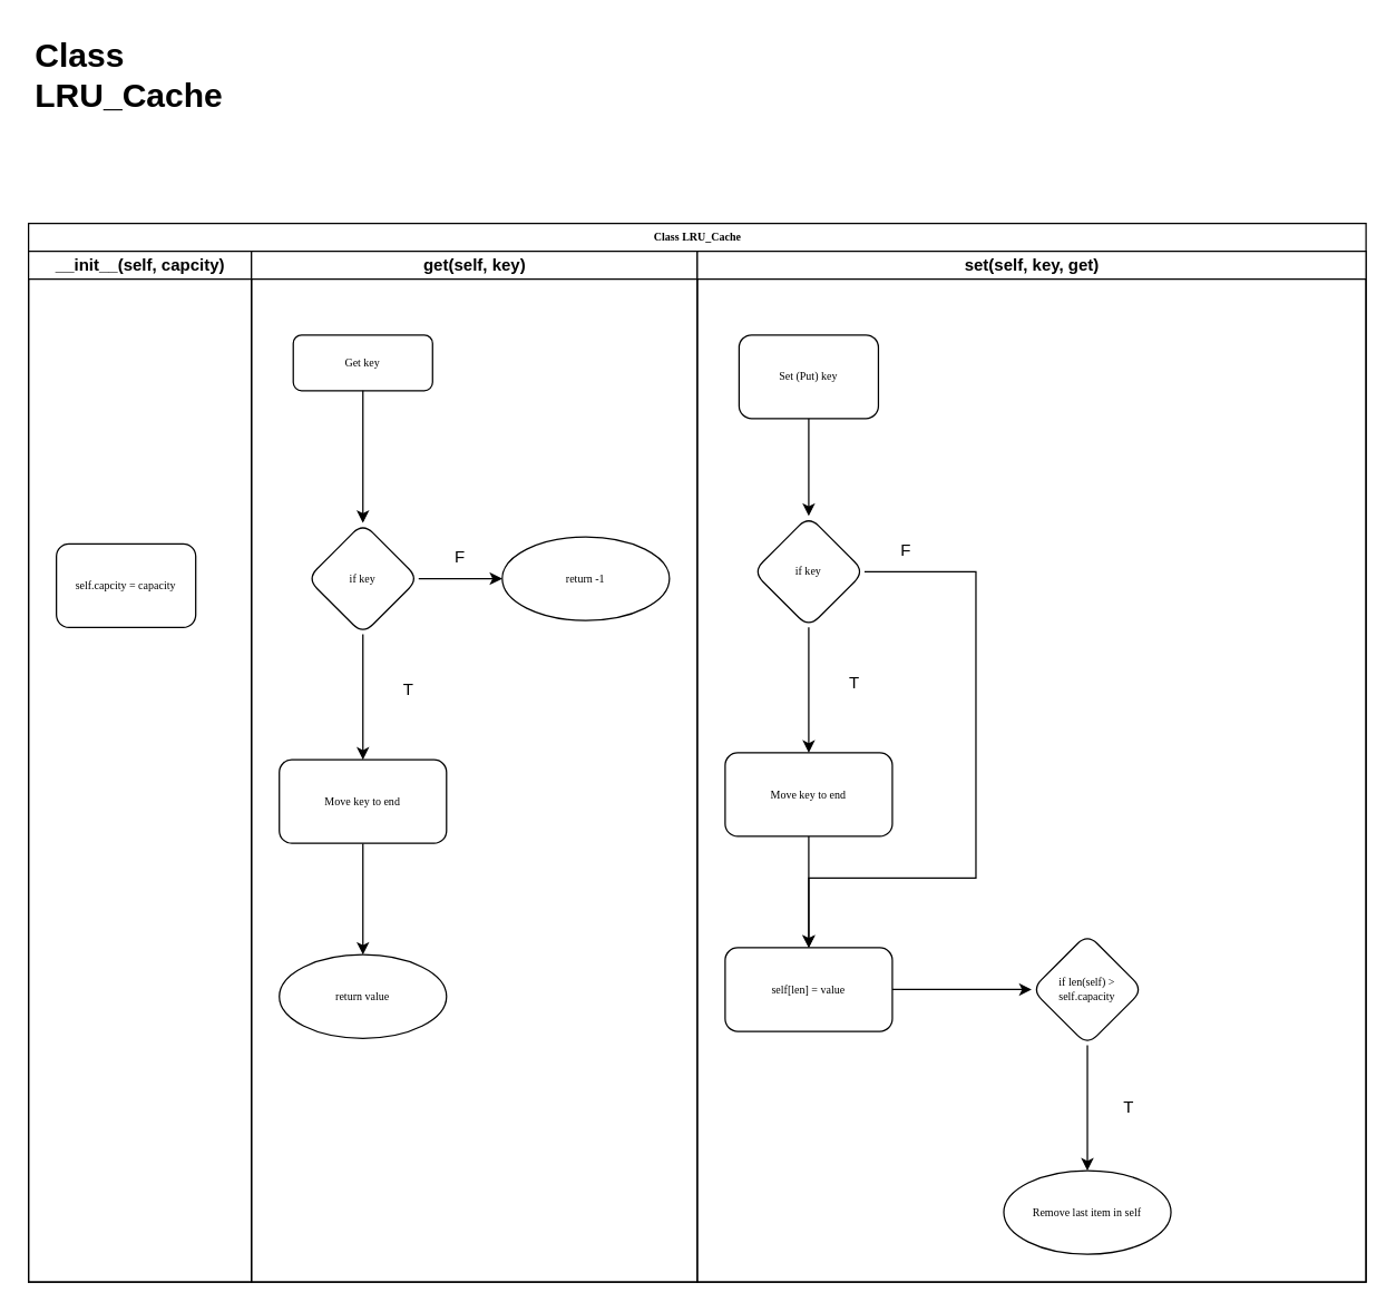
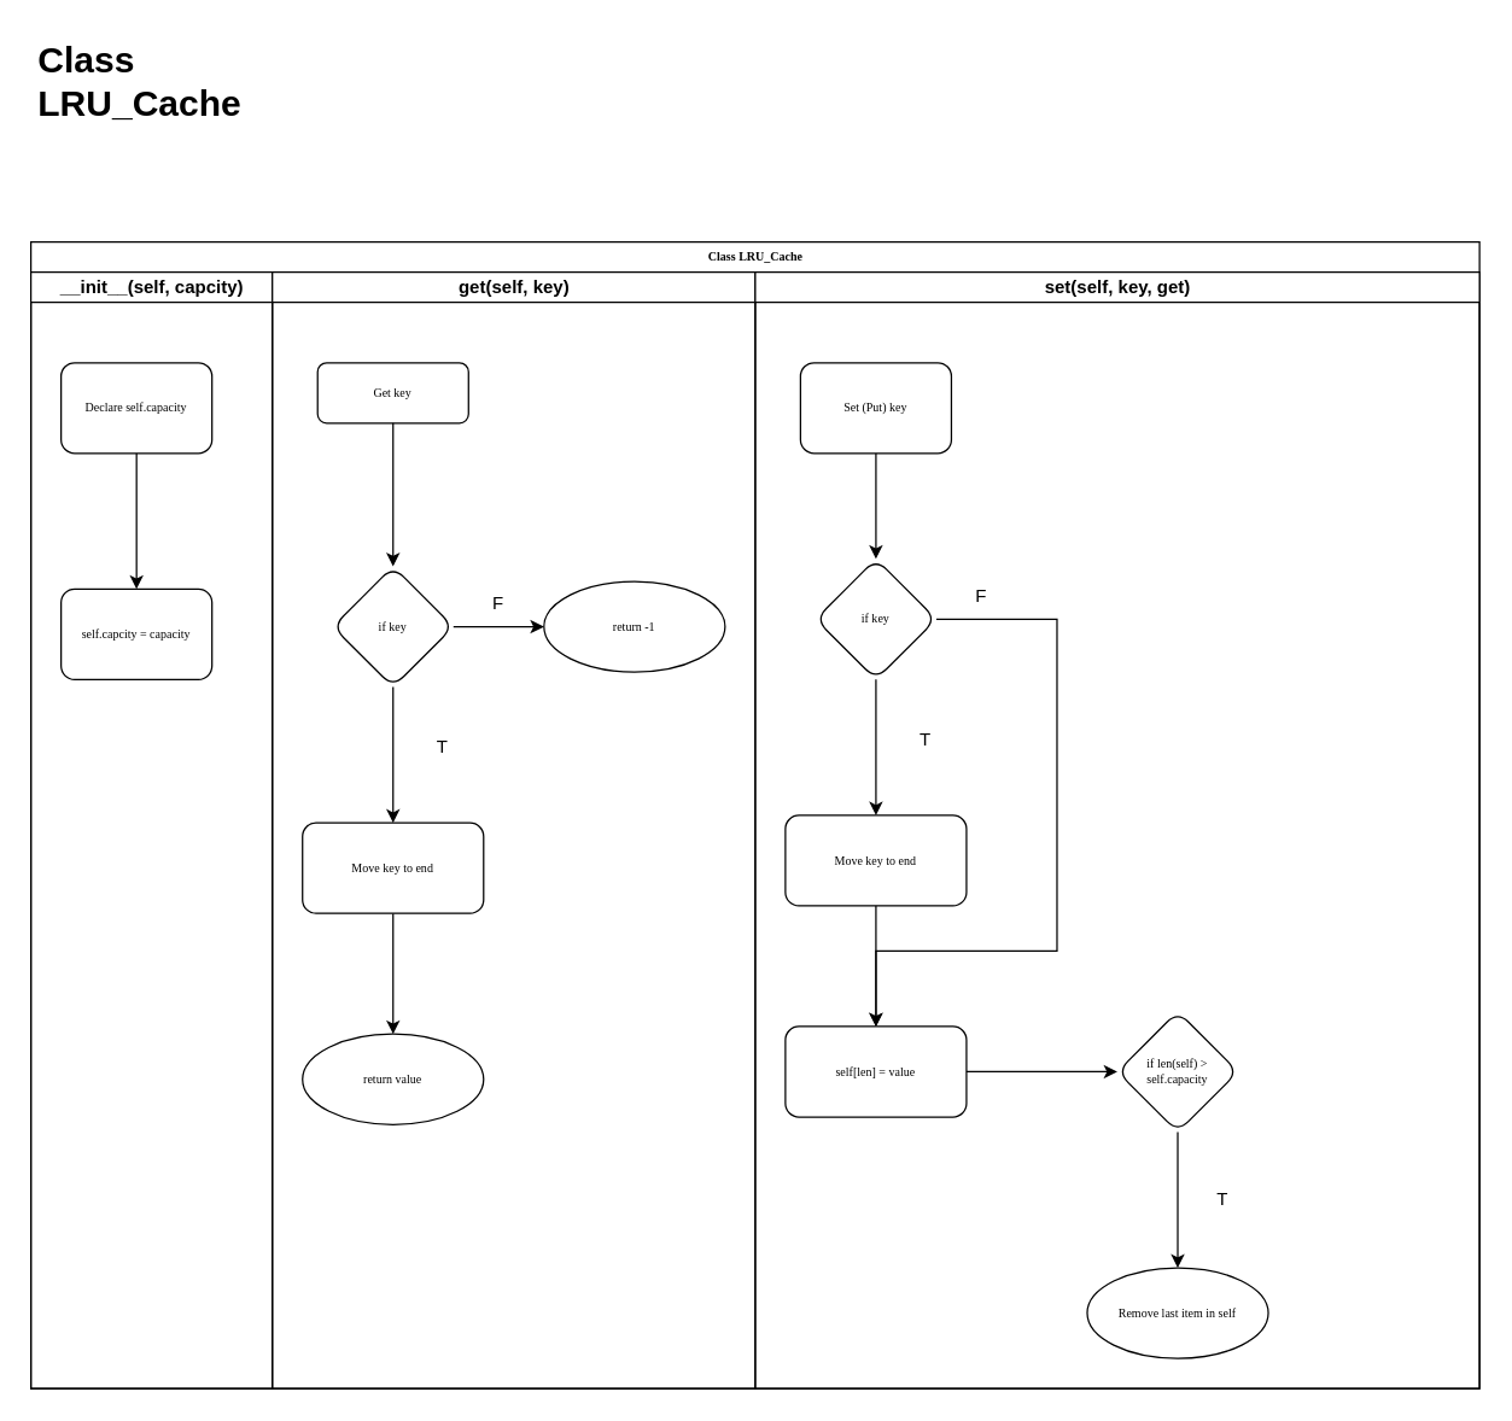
  <mxCell id="0" />
  <mxCell id="1" parent="0" />
  <mxCell id="2" value="&lt;h1&gt;Class LRU_Cache&lt;/h1&gt;" style="text;html=1;strokeColor=none;fillColor=none;spacing=5;spacingTop=-20;whiteSpace=wrap;overflow=hidden;rounded=0;" vertex="1" parent="1"><mxGeometry x="20" y="20" width="190" height="120" as="geometry" /></mxCell>
  <mxCell id="3" value="Class LRU_Cache" style="swimlane;html=1;childLayout=stackLayout;startSize=20;rounded=0;shadow=0;labelBackgroundColor=none;strokeWidth=1;fontFamily=Verdana;fontSize=8;align=center;" vertex="1" parent="1"><mxGeometry x="20" y="160" width="960" height="760" as="geometry" /></mxCell>
  <mxCell id="4" value="__init__(self, capcity)" style="swimlane;html=1;startSize=20;" vertex="1" parent="3"><mxGeometry y="20" width="160" height="740" as="geometry" /></mxCell>
+ <mxCell id="5" value="" style="edgeStyle=orthogonalEdgeStyle;rounded=0;orthogonalLoop=1;jettySize=auto;html=1;" edge="1" parent="4" source="6" target="7"><mxGeometry relative="1" as="geometry" /></mxCell>
+ <mxCell id="6" value="Declare self.capacity" style="rounded=1;whiteSpace=wrap;html=1;shadow=0;labelBackgroundColor=none;strokeWidth=1;fontFamily=Verdana;fontSize=8;align=center;" vertex="1" parent="4"><mxGeometry x="20" y="60" width="100" height="60" as="geometry" /></mxCell>
  <mxCell id="7" value="self.capcity = capacity" style="rounded=1;whiteSpace=wrap;html=1;shadow=0;labelBackgroundColor=none;strokeWidth=1;fontFamily=Verdana;fontSize=8;align=center;" vertex="1" parent="4"><mxGeometry x="20" y="210" width="100" height="60" as="geometry" /></mxCell>
  <mxCell id="8" value="get(self, key)" style="swimlane;html=1;startSize=20;" vertex="1" parent="3"><mxGeometry x="160" y="20" width="320" height="740" as="geometry" /></mxCell>
  <mxCell id="9" value="Get key" style="rounded=1;whiteSpace=wrap;html=1;shadow=0;labelBackgroundColor=none;strokeWidth=1;fontFamily=Verdana;fontSize=8;align=center;" vertex="1" parent="8"><mxGeometry x="30" y="60" width="100" height="40" as="geometry" /></mxCell>
  <mxCell id="10" value="T" style="text;html=1;strokeColor=none;fillColor=none;align=center;verticalAlign=middle;whiteSpace=wrap;rounded=0;" vertex="1" parent="8"><mxGeometry x="83" y="300" width="60" height="30" as="geometry" /></mxCell>
  <mxCell id="11" value="set(self, key, get)" style="swimlane;html=1;startSize=20;" vertex="1" parent="3"><mxGeometry x="480" y="20" width="480" height="740" as="geometry" /></mxCell>
  <mxCell id="12" value="" style="edgeStyle=orthogonalEdgeStyle;rounded=0;orthogonalLoop=1;jettySize=auto;html=1;" edge="1" parent="11" source="13" target="15"><mxGeometry relative="1" as="geometry" /></mxCell>
  <mxCell id="13" value="Set (Put) key" style="rounded=1;whiteSpace=wrap;html=1;shadow=0;labelBackgroundColor=none;strokeWidth=1;fontFamily=Verdana;fontSize=8;align=center;" vertex="1" parent="11"><mxGeometry x="30" y="60" width="100" height="60" as="geometry" /></mxCell>
  <mxCell id="14" value="T" style="text;html=1;strokeColor=none;fillColor=none;align=center;verticalAlign=middle;whiteSpace=wrap;rounded=0;" vertex="1" parent="11"><mxGeometry x="83" y="295" width="60" height="30" as="geometry" /></mxCell>
  <mxCell id="15" value="if key" style="rhombus;whiteSpace=wrap;html=1;fontSize=8;fontFamily=Verdana;rounded=1;shadow=0;labelBackgroundColor=none;strokeWidth=1;" vertex="1" parent="11"><mxGeometry x="40" y="190" width="80" height="80" as="geometry" /></mxCell>
  <mxCell id="16" value="F" style="text;html=1;strokeColor=none;fillColor=none;align=center;verticalAlign=middle;whiteSpace=wrap;rounded=0;" vertex="1" parent="11"><mxGeometry x="120" y="200" width="60" height="30" as="geometry" /></mxCell>
  <mxCell id="17" value="Remove last item in self" style="ellipse;whiteSpace=wrap;html=1;fontSize=8;fontFamily=Verdana;rounded=1;shadow=0;labelBackgroundColor=none;strokeWidth=1;" vertex="1" parent="11"><mxGeometry x="220" y="660" width="120" height="60" as="geometry" /></mxCell>
  <mxCell id="18" value="T" style="text;html=1;strokeColor=none;fillColor=none;align=center;verticalAlign=middle;whiteSpace=wrap;rounded=0;" vertex="1" parent="11"><mxGeometry x="280" y="600" width="60" height="30" as="geometry" /></mxCell>
  <mxCell id="19" value="" style="edgeStyle=orthogonalEdgeStyle;rounded=0;orthogonalLoop=1;jettySize=auto;html=1;" edge="1" parent="1" source="21" target="23"><mxGeometry relative="1" as="geometry" /></mxCell>
  <mxCell id="20" value="" style="edgeStyle=orthogonalEdgeStyle;rounded=0;orthogonalLoop=1;jettySize=auto;html=1;" edge="1" parent="1" source="21" target="26"><mxGeometry relative="1" as="geometry" /></mxCell>
  <mxCell id="21" value="if key" style="rhombus;whiteSpace=wrap;html=1;fontSize=8;fontFamily=Verdana;rounded=1;shadow=0;labelBackgroundColor=none;strokeWidth=1;" vertex="1" parent="1"><mxGeometry x="220" y="375" width="80" height="80" as="geometry" /></mxCell>
  <mxCell id="22" value="" style="edgeStyle=orthogonalEdgeStyle;rounded=0;orthogonalLoop=1;jettySize=auto;html=1;" edge="1" parent="1" source="9" target="21"><mxGeometry relative="1" as="geometry" /></mxCell>
  <mxCell id="23" value="return -1" style="ellipse;whiteSpace=wrap;html=1;fontSize=8;fontFamily=Verdana;rounded=1;shadow=0;labelBackgroundColor=none;strokeWidth=1;" vertex="1" parent="1"><mxGeometry x="360" y="385" width="120" height="60" as="geometry" /></mxCell>
  <mxCell id="24" value="F" style="text;html=1;strokeColor=none;fillColor=none;align=center;verticalAlign=middle;whiteSpace=wrap;rounded=0;" vertex="1" parent="1"><mxGeometry x="300" y="385" width="60" height="30" as="geometry" /></mxCell>
  <mxCell id="25" value="" style="edgeStyle=orthogonalEdgeStyle;rounded=0;orthogonalLoop=1;jettySize=auto;html=1;" edge="1" parent="1" source="26" target="27"><mxGeometry relative="1" as="geometry" /></mxCell>
  <mxCell id="26" value="Move key to end" style="whiteSpace=wrap;html=1;fontSize=8;fontFamily=Verdana;rounded=1;shadow=0;labelBackgroundColor=none;strokeWidth=1;" vertex="1" parent="1"><mxGeometry x="200" y="545" width="120" height="60" as="geometry" /></mxCell>
  <mxCell id="27" value="return value" style="ellipse;whiteSpace=wrap;html=1;fontSize=8;fontFamily=Verdana;rounded=1;shadow=0;labelBackgroundColor=none;strokeWidth=1;" vertex="1" parent="1"><mxGeometry x="200" y="685" width="120" height="60" as="geometry" /></mxCell>
  <mxCell id="28" value="" style="edgeStyle=orthogonalEdgeStyle;rounded=0;orthogonalLoop=1;jettySize=auto;html=1;" edge="1" parent="1" source="29" target="32"><mxGeometry relative="1" as="geometry" /></mxCell>
  <mxCell id="29" value="Move key to end" style="whiteSpace=wrap;html=1;fontSize=8;fontFamily=Verdana;rounded=1;shadow=0;labelBackgroundColor=none;strokeWidth=1;" vertex="1" parent="1"><mxGeometry x="520" y="540" width="120" height="60" as="geometry" /></mxCell>
  <mxCell id="30" value="" style="edgeStyle=orthogonalEdgeStyle;rounded=0;orthogonalLoop=1;jettySize=auto;html=1;" edge="1" parent="1" source="15" target="29"><mxGeometry relative="1" as="geometry" /></mxCell>
  <mxCell id="31" value="" style="edgeStyle=orthogonalEdgeStyle;rounded=0;orthogonalLoop=1;jettySize=auto;html=1;" edge="1" parent="1" source="32" target="34"><mxGeometry relative="1" as="geometry" /></mxCell>
  <mxCell id="32" value="self[len] = value" style="whiteSpace=wrap;html=1;fontSize=8;fontFamily=Verdana;rounded=1;shadow=0;labelBackgroundColor=none;strokeWidth=1;" vertex="1" parent="1"><mxGeometry x="520" y="680" width="120" height="60" as="geometry" /></mxCell>
  <mxCell id="33" value="" style="edgeStyle=orthogonalEdgeStyle;rounded=0;orthogonalLoop=1;jettySize=auto;html=1;" edge="1" parent="1" source="34" target="17"><mxGeometry relative="1" as="geometry" /></mxCell>
  <mxCell id="34" value="if len(self) &amp;gt; self.capacity" style="rhombus;whiteSpace=wrap;html=1;fontSize=8;fontFamily=Verdana;rounded=1;shadow=0;labelBackgroundColor=none;strokeWidth=1;" vertex="1" parent="1"><mxGeometry x="740" y="670" width="80" height="80" as="geometry" /></mxCell>
  <mxCell id="35" style="edgeStyle=orthogonalEdgeStyle;rounded=0;orthogonalLoop=1;jettySize=auto;html=1;exitX=1;exitY=0.5;exitDx=0;exitDy=0;entryX=0.5;entryY=0;entryDx=0;entryDy=0;" edge="1" parent="1" source="15" target="32"><mxGeometry relative="1" as="geometry"><Array as="points"><mxPoint x="700" y="410" /><mxPoint x="700" y="630" /><mxPoint x="580" y="630" /></Array></mxGeometry></mxCell>
